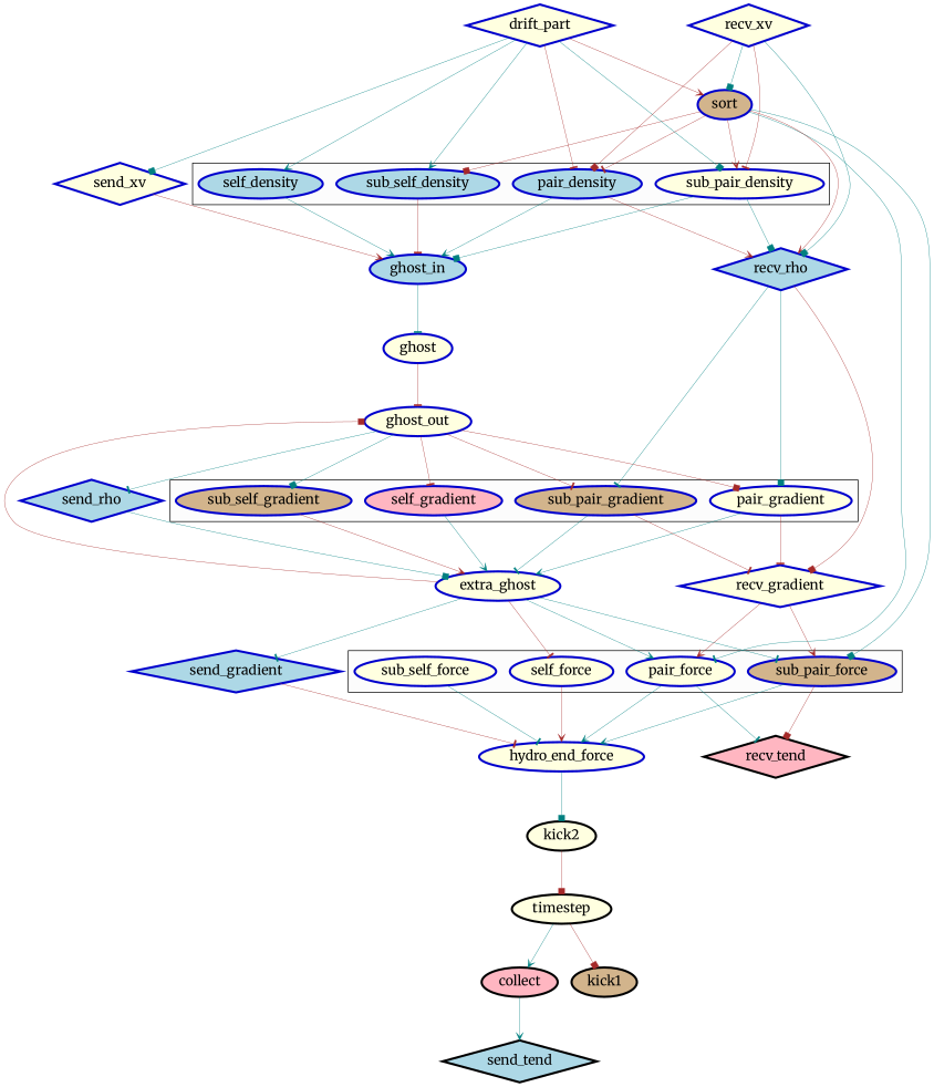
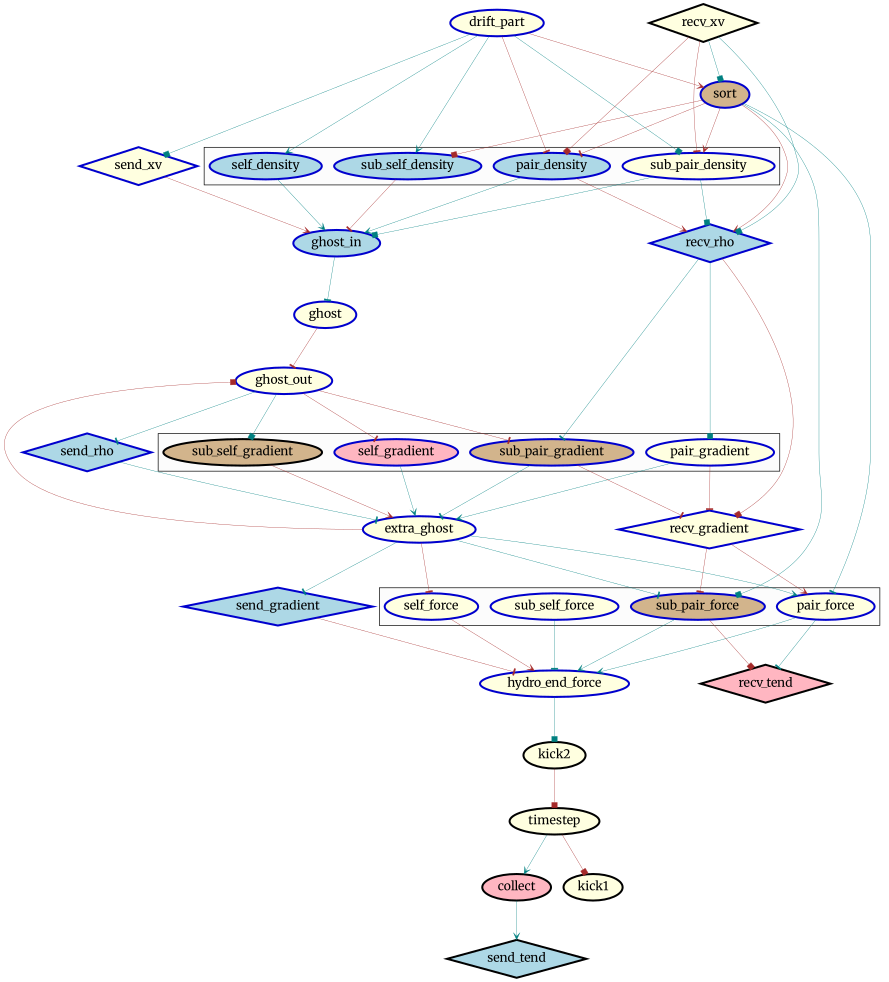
  digraph {
    compound=true
    fontname=Merriweather
    ranksep=0.8
    node [color=blue3 fillcolor=lightyellow fontname=Merriweather fontsize=18 nodesep=0.15 penwidth=3. style=filled]
    edge [arrowhead=tee color=teal fontcolor=blue3 fontname=Merriweather fontsize=12 penwidth=0.5]
    self_density [fillcolor=lightblue]
    pair_density [fillcolor=lightblue]
    sub_self_density [fillcolor=lightblue]
    sub_pair_density
    self_force
    pair_force
    sub_self_force
    sub_pair_force [fillcolor=tan]
    self_gradient [fillcolor=lightpink]
    pair_gradient
-   sub_self_gradient [fillcolor=tan]
+   sub_self_gradient [color=black fillcolor=tan]
    sub_pair_gradient [fillcolor=tan]
    ghost_in [fillcolor=lightblue]
    recv_rho [fillcolor=lightblue shape=diamond]
    hydro_end_force
    recv_tend [color=black fillcolor=lightpink shape=diamond]
    extra_ghost
    recv_gradient [shape=diamond]
    sort [fillcolor=tan]
    ghost
    ghost_out
    send_gradient [fillcolor=lightblue shape=diamond]
    kick2 [color=black]
    send_rho [fillcolor=lightblue shape=diamond]
-   drift_part [shape=diamond]
+   drift_part
    send_xv [shape=diamond]
    timestep [color=black]
    collect [color=black fillcolor=lightpink]
-   kick1 [color=black fillcolor=tan]
+   kick1 [color=black]
    send_tend [color=black fillcolor=lightblue shape=diamond]
-   recv_xv [shape=diamond]
+   recv_xv [color=black shape=diamond]
    subgraph cluster_1 {
      bgcolor=grey99
      self_density
      pair_density
      sub_self_density
      sub_pair_density
    }
    subgraph cluster_2 {
      bgcolor=grey99
      self_force
      pair_force
      sub_self_force
      sub_pair_force
    }
    subgraph cluster_3 {
      bgcolor=grey99
      self_gradient
      pair_gradient
      sub_self_gradient
      sub_pair_gradient
    }
    self_density -> ghost_in [arrowhead=vee]
    pair_density -> ghost_in [arrowhead=vee]
    pair_density -> recv_rho [arrowhead=vee color=brown]
    sub_self_density -> ghost_in [color=brown]
    sub_pair_density -> ghost_in [arrowhead=box]
    sub_pair_density -> recv_rho [arrowhead=box]
    self_force -> hydro_end_force [arrowhead=vee color=brown]
    pair_force -> hydro_end_force [arrowhead=vee]
    pair_force -> recv_tend
    sub_self_force -> hydro_end_force
    sub_pair_force -> hydro_end_force [arrowhead=vee]
    sub_pair_force -> recv_tend [arrowhead=box color=brown]
    self_gradient -> extra_ghost [arrowhead=vee]
    pair_gradient -> extra_ghost [arrowhead=vee]
    pair_gradient -> recv_gradient [color=brown]
    sub_self_gradient -> extra_ghost [arrowhead=vee color=brown]
    sub_pair_gradient -> extra_ghost
    sub_pair_gradient -> recv_gradient [color=brown]
    ghost_in -> ghost
    recv_rho -> pair_gradient [arrowhead=box]
    recv_rho -> sub_pair_gradient
    recv_rho -> recv_gradient [arrowhead=box color=brown]
    hydro_end_force -> kick2 [arrowhead=box]
    extra_ghost -> self_force [color=brown]
    extra_ghost -> pair_force [arrowhead=vee]
    extra_ghost -> sub_pair_force
    extra_ghost -> ghost_out [arrowhead=box color=brown]
    extra_ghost -> send_gradient
    recv_gradient -> pair_force [arrowhead=vee color=brown]
-   recv_gradient -> sub_pair_force [arrowhead=vee color=brown]
+   recv_gradient -> sub_pair_force [color=brown]
    sort -> pair_density [color=brown]
    sort -> sub_self_density [arrowhead=box color=brown]
    sort -> sub_pair_density [arrowhead=vee color=brown]
    sort -> pair_force
    sort -> sub_pair_force [arrowhead=box]
    sort -> recv_rho [arrowhead=vee color=brown]
    ghost -> ghost_out [color=brown]
    ghost_out -> self_gradient [color=brown]
-   ghost_out -> pair_gradient [arrowhead=box color=brown]
    ghost_out -> sub_self_gradient [arrowhead=box]
    ghost_out -> sub_pair_gradient [color=brown]
    ghost_out -> send_rho
    send_gradient -> hydro_end_force [color=brown]
    kick2 -> timestep [arrowhead=box color=brown fontcolor=black]
-   send_rho -> extra_ghost [arrowhead=box]
+   send_rho -> extra_ghost
    drift_part -> self_density [arrowhead=vee]
    drift_part -> pair_density [color=brown]
    drift_part -> sub_self_density [arrowhead=vee]
    drift_part -> sub_pair_density [arrowhead=box]
    drift_part -> sort [arrowhead=vee color=brown]
    drift_part -> send_xv [arrowhead=box]
    send_xv -> ghost_in [arrowhead=vee color=brown]
    timestep -> collect [arrowhead=vee fontcolor=black]
    timestep -> kick1 [arrowhead=box color=brown fontcolor=black]
    collect -> send_tend [arrowhead=vee fontcolor=black]
    recv_xv -> pair_density [arrowhead=box color=brown]
    recv_xv -> sub_pair_density [color=brown]
    recv_xv -> recv_rho [arrowhead=box]
    recv_xv -> sort [arrowhead=box]
  }
